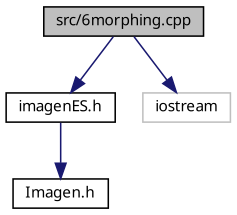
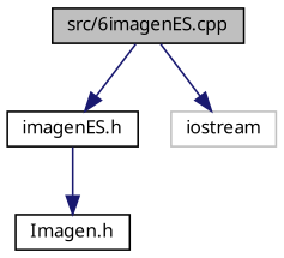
  digraph {
    fontname="Noto Sans"
    node [color=black fillcolor=white fontname="Noto Sans" fontsize=10 shape=record style=filled]
    edge [color=midnightblue fontname="Noto Sans" fontsize=10 labelfontname=Helvetica labelfontsize=10 style=solid]
-   n1 [fillcolor=grey75 fontcolor=black height=0.2 label="src/6morphing.cpp" width=0.4]
+   n1 [fillcolor=grey75 fontcolor=black height=0.2 label="src/6imagenES.cpp" width=0.4]
    n2 [height=0.2 label="imagenES.h" width=0.4]
    n3 [color=grey75 height=0.2 label=iostream width=0.4]
    n4 [height=0.2 label="Imagen.h" width=0.4]
    n1 -> n2
    n1 -> n3
    n2 -> n4
  }
